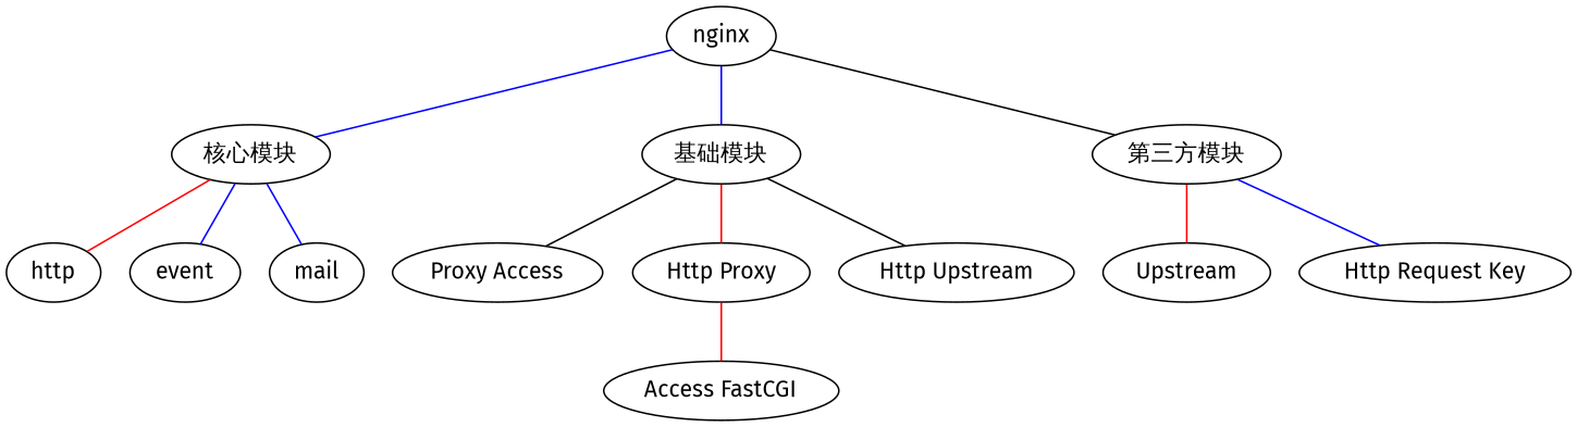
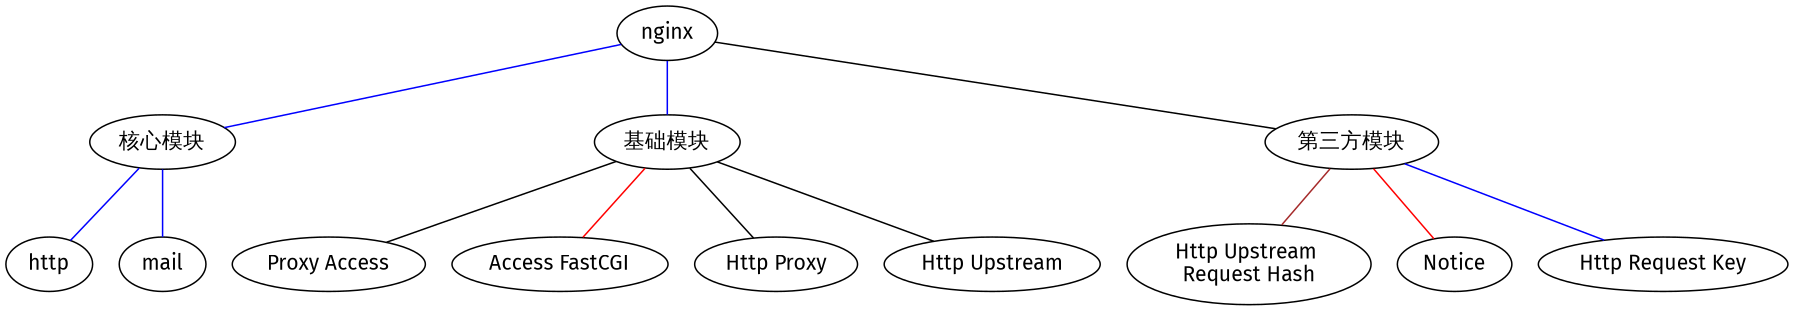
  graph {
    fontname="Fira Sans"
    rankdir=TB
    node [fontname="Fira Sans"]
    edge [color=blue fontname="Fira Sans"]
    n1 [label="核心模块"]
    http
-   event
    mail
    n5 [label="基础模块"]
    n6 [label="Proxy Access"]
    n7 [label="Access FastCGI"]
    "Http Proxy"
    n9 [label="Http Upstream"]
    n10 [label="第三方模块"]
-   Notice [label=Upstream]
+   "Http Upstream \nRequest Hash"
+   Notice
    n13 [label="Http Request Key"]
    nginx
-   n1 -- http [color=red]
-   n1 -- event
+   n1 -- http
    n1 -- mail
    n5 -- n6 [color=black]
-   "Http Proxy" -- n7 [color=red]
-   n5 -- "Http Proxy" [color=red]
+   n5 -- n7 [color=red]
+   n5 -- "Http Proxy" [color=black]
    n5 -- n9 [color=black]
+   n10 -- "Http Upstream \nRequest Hash" [color=brown]
    n10 -- Notice [color=red]
    n10 -- n13
    nginx -- n1
    nginx -- n5
    nginx -- n10 [color=black]
  }
